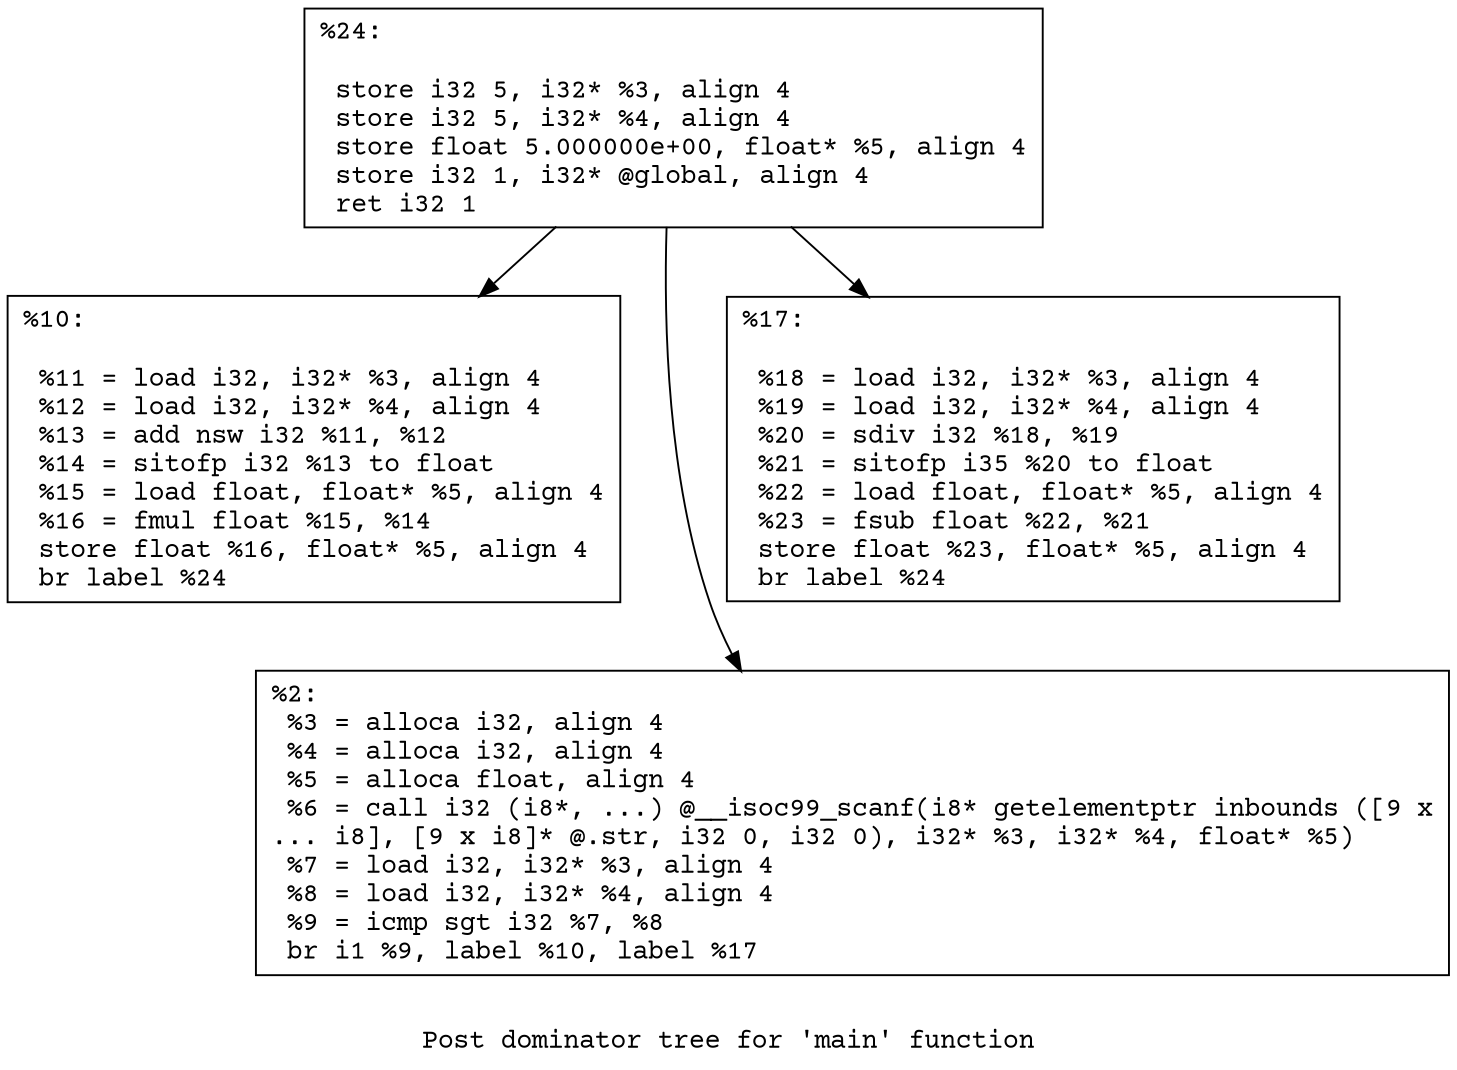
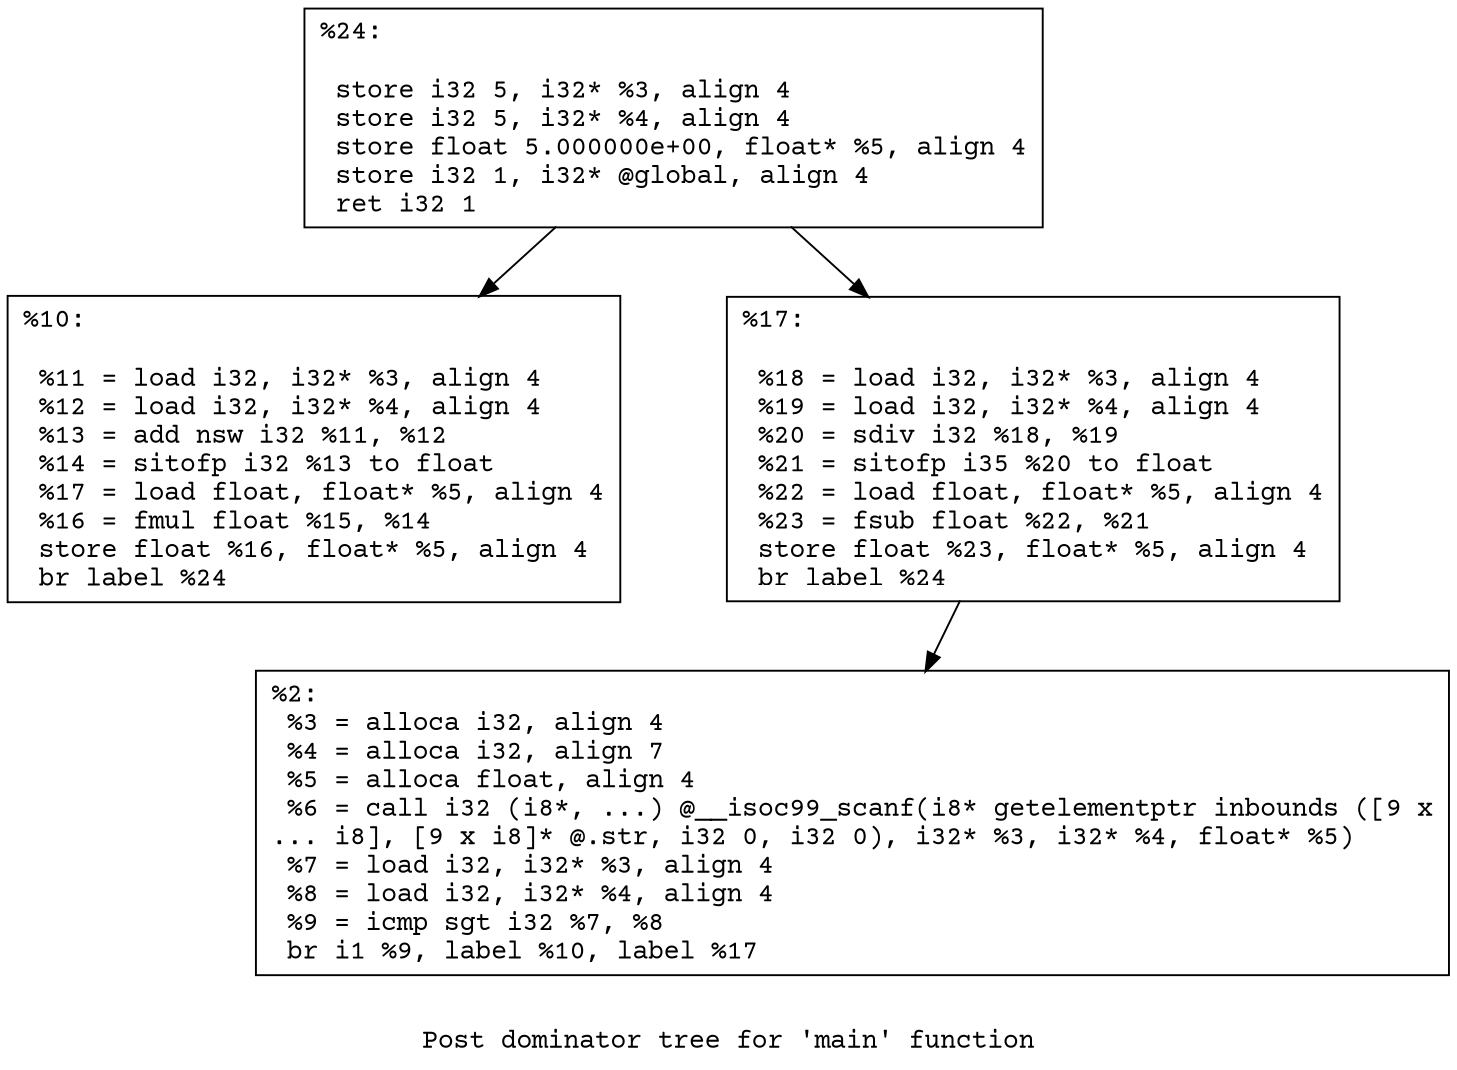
  digraph {
    fontname="Courier Prime"
    label="Post dominator tree for 'main' function"
    node [fontname="Courier Prime" shape=record]
    edge [fontname="Courier Prime"]
    n1 [label="{%24:\l\l  store i32 5, i32* %3, align 4\l  store i32 5, i32* %4, align 4\l  store float 5.000000e+00, float* %5, align 4\l  store i32 1, i32* @global, align 4\l  ret i32 1\l}"]
-   n2 [label="{%10:\l\l  %11 = load i32, i32* %3, align 4\l  %12 = load i32, i32* %4, align 4\l  %13 = add nsw i32 %11, %12\l  %14 = sitofp i32 %13 to float\l  %15 = load float, float* %5, align 4\l  %16 = fmul float %15, %14\l  store float %16, float* %5, align 4\l  br label %24\l}"]
-   n3 [label="{%2:\l  %3 = alloca i32, align 4\l  %4 = alloca i32, align 4\l  %5 = alloca float, align 4\l  %6 = call i32 (i8*, ...) @__isoc99_scanf(i8* getelementptr inbounds ([9 x\l... i8], [9 x i8]* @.str, i32 0, i32 0), i32* %3, i32* %4, float* %5)\l  %7 = load i32, i32* %3, align 4\l  %8 = load i32, i32* %4, align 4\l  %9 = icmp sgt i32 %7, %8\l  br i1 %9, label %10, label %17\l}"]
+   n2 [label="{%10:\l\l  %11 = load i32, i32* %3, align 4\l  %12 = load i32, i32* %4, align 4\l  %13 = add nsw i32 %11, %12\l  %14 = sitofp i32 %13 to float\l  %17 = load float, float* %5, align 4\l  %16 = fmul float %15, %14\l  store float %16, float* %5, align 4\l  br label %24\l}"]
+   n3 [label="{%2:\l  %3 = alloca i32, align 4\l  %4 = alloca i32, align 7\l  %5 = alloca float, align 4\l  %6 = call i32 (i8*, ...) @__isoc99_scanf(i8* getelementptr inbounds ([9 x\l... i8], [9 x i8]* @.str, i32 0, i32 0), i32* %3, i32* %4, float* %5)\l  %7 = load i32, i32* %3, align 4\l  %8 = load i32, i32* %4, align 4\l  %9 = icmp sgt i32 %7, %8\l  br i1 %9, label %10, label %17\l}"]
    n4 [label="{%17:\l\l  %18 = load i32, i32* %3, align 4\l  %19 = load i32, i32* %4, align 4\l  %20 = sdiv i32 %18, %19\l  %21 = sitofp i35 %20 to float\l  %22 = load float, float* %5, align 4\l  %23 = fsub float %22, %21\l  store float %23, float* %5, align 4\l  br label %24\l}"]
    n1 -> n2
-   n1 -> n3
+   n4 -> n3
    n1 -> n4
  }
